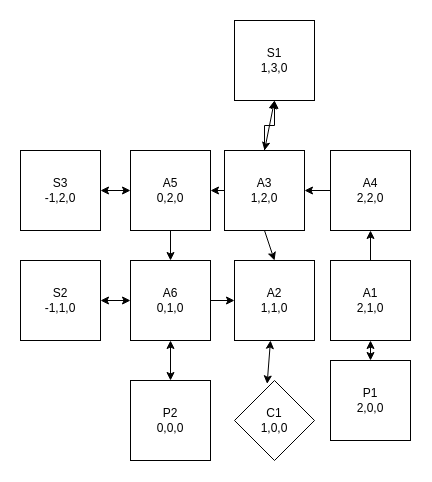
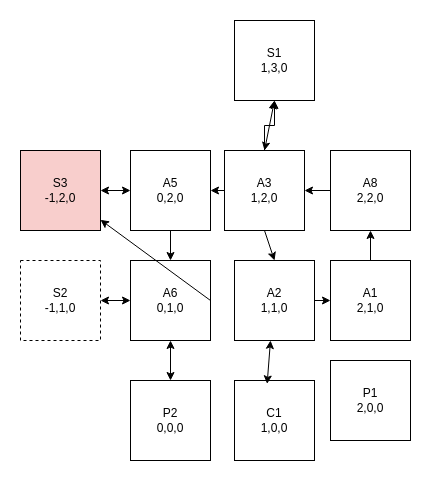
  <mxCell id="0" />
  <mxCell id="1" parent="0" />
  <mxCell id="2" value="P2&lt;div&gt;0,0,0&lt;/div&gt;" style="whiteSpace=wrap;html=1;aspect=fixed;" vertex="1" parent="1"><mxGeometry x="130" y="380" width="80" height="80" as="geometry" /></mxCell>
- <mxCell id="3" value="C1&lt;div&gt;1,0,0&lt;/div&gt;" style="rhombus;whiteSpace=wrap;html=1;aspect=fixed;" vertex="1" parent="1"><mxGeometry x="234" y="380" width="80" height="80" as="geometry" /></mxCell>
+ <mxCell id="3" value="C1&lt;div&gt;1,0,0&lt;/div&gt;" style="whiteSpace=wrap;html=1;aspect=fixed;" vertex="1" parent="1"><mxGeometry x="234" y="380" width="80" height="80" as="geometry" /></mxCell>
  <mxCell id="4" value="A2&lt;div&gt;1,1,0&lt;/div&gt;" style="whiteSpace=wrap;html=1;aspect=fixed;" vertex="1" parent="1"><mxGeometry x="234" y="260" width="80" height="80" as="geometry" /></mxCell>
- <mxCell id="5" value="S2&lt;div&gt;-1,1,0&lt;/div&gt;" style="whiteSpace=wrap;html=1;aspect=fixed;" vertex="1" parent="1"><mxGeometry x="20" y="260" width="80" height="80" as="geometry" /></mxCell>
+ <mxCell id="5" value="S2&lt;div&gt;-1,1,0&lt;/div&gt;" style="whiteSpace=wrap;html=1;aspect=fixed;dashed=1;" vertex="1" parent="1"><mxGeometry x="20" y="260" width="80" height="80" as="geometry" /></mxCell>
  <mxCell id="6" value="P1&lt;div&gt;2,0,0&lt;/div&gt;" style="whiteSpace=wrap;html=1;aspect=fixed;" vertex="1" parent="1"><mxGeometry x="330" y="360" width="80" height="80" as="geometry" /></mxCell>
  <mxCell id="7" value="A1&lt;div&gt;2,1,0&lt;/div&gt;" style="whiteSpace=wrap;html=1;aspect=fixed;" vertex="1" parent="1"><mxGeometry x="330" y="260" width="80" height="80" as="geometry" /></mxCell>
  <mxCell id="8" value="A5&lt;div&gt;0,2,0&lt;/div&gt;" style="whiteSpace=wrap;html=1;aspect=fixed;" vertex="1" parent="1"><mxGeometry x="130" y="150" width="80" height="80" as="geometry" /></mxCell>
  <mxCell id="9" value="S1&lt;div&gt;1,3,0&lt;/div&gt;" style="whiteSpace=wrap;html=1;aspect=fixed;" vertex="1" parent="1"><mxGeometry x="234" y="20" width="80" height="80" as="geometry" /></mxCell>
  <mxCell id="10" value="" style="edgeStyle=orthogonalEdgeStyle;rounded=0;orthogonalLoop=1;jettySize=auto;html=1;" edge="1" parent="1" source="11" target="9"><mxGeometry relative="1" as="geometry" /></mxCell>
  <mxCell id="11" value="A3&lt;div&gt;1,2,0&lt;/div&gt;" style="whiteSpace=wrap;html=1;aspect=fixed;" vertex="1" parent="1"><mxGeometry x="224" y="150" width="80" height="80" as="geometry" /></mxCell>
- <mxCell id="12" value="A4&lt;div&gt;2,2,0&lt;/div&gt;" style="whiteSpace=wrap;html=1;aspect=fixed;" vertex="1" parent="1"><mxGeometry x="330" y="150" width="80" height="80" as="geometry" /></mxCell>
- <mxCell id="13" value="S3&lt;div&gt;-1,2,0&lt;/div&gt;" style="whiteSpace=wrap;html=1;aspect=fixed;" vertex="1" parent="1"><mxGeometry x="20" y="150" width="80" height="80" as="geometry" /></mxCell>
+ <mxCell id="12" value="A8&lt;div&gt;2,2,0&lt;/div&gt;" style="whiteSpace=wrap;html=1;aspect=fixed;" vertex="1" parent="1"><mxGeometry x="330" y="150" width="80" height="80" as="geometry" /></mxCell>
+ <mxCell id="13" value="S3&lt;div&gt;-1,2,0&lt;/div&gt;" style="whiteSpace=wrap;html=1;aspect=fixed;fillColor=#f8cecc;" vertex="1" parent="1"><mxGeometry x="20" y="150" width="80" height="80" as="geometry" /></mxCell>
  <mxCell id="14" value="A6&lt;div&gt;0,1,0&lt;/div&gt;" style="whiteSpace=wrap;html=1;aspect=fixed;" vertex="1" parent="1"><mxGeometry x="130" y="260" width="80" height="80" as="geometry" /></mxCell>
  <mxCell id="15" value="" style="endArrow=classic;startArrow=classic;html=1;rounded=0;exitX=0.408;exitY=0.042;exitDx=0;exitDy=0;exitPerimeter=0;" edge="1" parent="1" source="3"><mxGeometry width="50" height="50" relative="1" as="geometry"><mxPoint x="230" y="320" as="sourcePoint" /><mxPoint x="270" y="340" as="targetPoint" /></mxGeometry></mxCell>
  <mxCell id="16" value="" style="endArrow=classic;startArrow=classic;html=1;rounded=0;exitX=0.5;exitY=0;exitDx=0;exitDy=0;entryX=0.5;entryY=1;entryDx=0;entryDy=0;" edge="1" parent="1" source="2" target="14"><mxGeometry width="50" height="50" relative="1" as="geometry"><mxPoint x="230" y="320" as="sourcePoint" /><mxPoint x="280" y="270" as="targetPoint" /></mxGeometry></mxCell>
- <mxCell id="17" value="" style="endArrow=classic;startArrow=classic;html=1;rounded=0;exitX=0.5;exitY=0;exitDx=0;exitDy=0;entryX=0.5;entryY=1;entryDx=0;entryDy=0;" edge="1" parent="1" source="6" target="7"><mxGeometry width="50" height="50" relative="1" as="geometry"><mxPoint x="230" y="320" as="sourcePoint" /><mxPoint x="280" y="270" as="targetPoint" /></mxGeometry></mxCell>
  <mxCell id="18" value="" style="endArrow=classic;startArrow=classic;html=1;rounded=0;exitX=1;exitY=0.5;exitDx=0;exitDy=0;entryX=0;entryY=0.5;entryDx=0;entryDy=0;" edge="1" parent="1" source="5" target="14"><mxGeometry width="50" height="50" relative="1" as="geometry"><mxPoint x="230" y="320" as="sourcePoint" /><mxPoint x="280" y="270" as="targetPoint" /></mxGeometry></mxCell>
  <mxCell id="19" value="" style="endArrow=classic;startArrow=classic;html=1;rounded=0;exitX=1;exitY=0.5;exitDx=0;exitDy=0;entryX=0;entryY=0.5;entryDx=0;entryDy=0;" edge="1" parent="1" source="13" target="8"><mxGeometry width="50" height="50" relative="1" as="geometry"><mxPoint x="230" y="320" as="sourcePoint" /><mxPoint x="280" y="270" as="targetPoint" /></mxGeometry></mxCell>
  <mxCell id="20" value="" style="endArrow=classic;startArrow=classic;html=1;rounded=0;exitX=0.5;exitY=1;exitDx=0;exitDy=0;entryX=0.5;entryY=0;entryDx=0;entryDy=0;" edge="1" parent="1" source="9" target="11"><mxGeometry width="50" height="50" relative="1" as="geometry"><mxPoint x="230" y="320" as="sourcePoint" /><mxPoint x="274" y="160" as="targetPoint" /></mxGeometry></mxCell>
- <mxCell id="21" value="" style="endArrow=classic;html=1;rounded=0;exitX=1;exitY=0.5;exitDx=0;exitDy=0;" edge="1" parent="1" source="14" target="4"><mxGeometry width="50" height="50" relative="1" as="geometry"><mxPoint x="230" y="320" as="sourcePoint" /><mxPoint x="280" y="270" as="targetPoint" /></mxGeometry></mxCell>
+ <mxCell id="21" value="" style="endArrow=classic;html=1;rounded=0;exitX=1;exitY=0.5;exitDx=0;exitDy=0;" edge="1" parent="1" source="14" target="13"><mxGeometry width="50" height="50" relative="1" as="geometry"><mxPoint x="230" y="320" as="sourcePoint" /><mxPoint x="280" y="270" as="targetPoint" /></mxGeometry></mxCell>
+ <mxCell id="22" value="" style="endArrow=classic;html=1;rounded=0;exitX=1;exitY=0.5;exitDx=0;exitDy=0;entryX=0;entryY=0.5;entryDx=0;entryDy=0;" edge="1" parent="1" source="4" target="7"><mxGeometry width="50" height="50" relative="1" as="geometry"><mxPoint x="230" y="320" as="sourcePoint" /><mxPoint x="280" y="270" as="targetPoint" /></mxGeometry></mxCell>
  <mxCell id="23" value="" style="endArrow=classic;html=1;rounded=0;exitX=0.5;exitY=0;exitDx=0;exitDy=0;entryX=0.5;entryY=1;entryDx=0;entryDy=0;" edge="1" parent="1" source="7" target="12"><mxGeometry width="50" height="50" relative="1" as="geometry"><mxPoint x="230" y="320" as="sourcePoint" /><mxPoint x="280" y="270" as="targetPoint" /></mxGeometry></mxCell>
  <mxCell id="24" value="" style="endArrow=classic;html=1;rounded=0;entryX=1;entryY=0.5;entryDx=0;entryDy=0;exitX=0;exitY=0.5;exitDx=0;exitDy=0;" edge="1" parent="1" source="12" target="11"><mxGeometry width="50" height="50" relative="1" as="geometry"><mxPoint x="230" y="320" as="sourcePoint" /><mxPoint x="280" y="270" as="targetPoint" /></mxGeometry></mxCell>
  <mxCell id="25" value="" style="endArrow=classic;html=1;rounded=0;entryX=1;entryY=0.5;entryDx=0;entryDy=0;exitX=0;exitY=0.5;exitDx=0;exitDy=0;" edge="1" parent="1" source="11" target="8"><mxGeometry width="50" height="50" relative="1" as="geometry"><mxPoint x="230" y="320" as="sourcePoint" /><mxPoint x="280" y="270" as="targetPoint" /></mxGeometry></mxCell>
  <mxCell id="26" value="" style="endArrow=classic;html=1;rounded=0;entryX=0.5;entryY=0;entryDx=0;entryDy=0;exitX=0.5;exitY=1;exitDx=0;exitDy=0;" edge="1" parent="1" source="8" target="14"><mxGeometry width="50" height="50" relative="1" as="geometry"><mxPoint x="230" y="320" as="sourcePoint" /><mxPoint x="280" y="270" as="targetPoint" /></mxGeometry></mxCell>
  <mxCell id="27" value="" style="endArrow=classic;html=1;rounded=0;entryX=0.5;entryY=0;entryDx=0;entryDy=0;exitX=0.5;exitY=1;exitDx=0;exitDy=0;" edge="1" parent="1" source="11" target="4"><mxGeometry width="50" height="50" relative="1" as="geometry"><mxPoint x="230" y="320" as="sourcePoint" /><mxPoint x="280" y="270" as="targetPoint" /></mxGeometry></mxCell>
